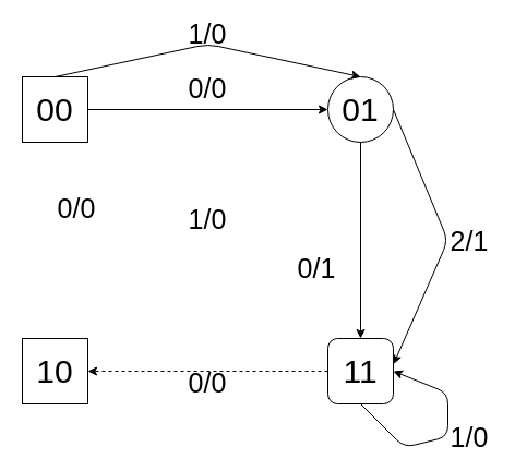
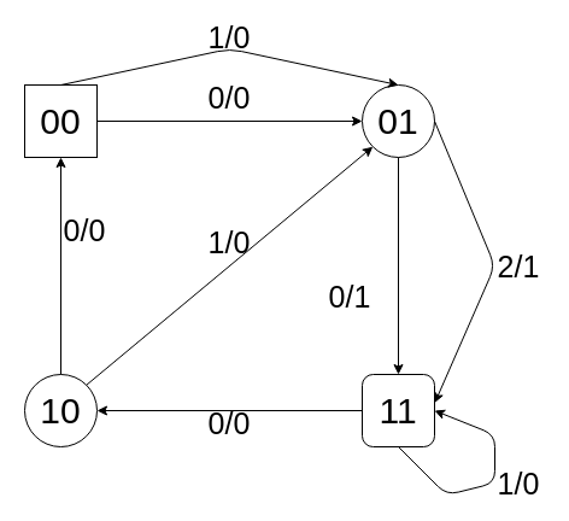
  <mxCell id="0" />
  <mxCell id="1" parent="0" />
  <mxCell id="2" value="&lt;font style=&quot;font-size: 30px&quot;&gt;00&lt;/font&gt;" style="whiteSpace=wrap;html=1;aspect=fixed;rounded=0;" vertex="1" parent="1"><mxGeometry x="20" y="70" width="60" height="60" as="geometry" /></mxCell>
  <mxCell id="3" value="&lt;font style=&quot;font-size: 30px&quot;&gt;01&lt;br&gt;&lt;/font&gt;" style="ellipse;whiteSpace=wrap;html=1;aspect=fixed;" vertex="1" parent="1"><mxGeometry x="300" y="70" width="60" height="60" as="geometry" /></mxCell>
- <mxCell id="4" value="&lt;font style=&quot;font-size: 30px&quot;&gt;10&lt;/font&gt;" style="whiteSpace=wrap;html=1;aspect=fixed;rounded=0;" vertex="1" parent="1"><mxGeometry x="20" y="310" width="60" height="60" as="geometry" /></mxCell>
+ <mxCell id="4" value="&lt;font style=&quot;font-size: 30px&quot;&gt;10&lt;/font&gt;" style="ellipse;whiteSpace=wrap;html=1;aspect=fixed;" vertex="1" parent="1"><mxGeometry x="20" y="310" width="60" height="60" as="geometry" /></mxCell>
  <mxCell id="5" value="&lt;font style=&quot;font-size: 30px&quot;&gt;11&lt;/font&gt;" style="whiteSpace=wrap;html=1;aspect=fixed;rounded=1;" vertex="1" parent="1"><mxGeometry x="300" y="310" width="60" height="60" as="geometry" /></mxCell>
  <mxCell id="6" value="" style="endArrow=classic;html=1;exitX=1;exitY=0.5;exitDx=0;exitDy=0;entryX=0;entryY=0.5;entryDx=0;entryDy=0;" edge="1" parent="1" source="2" target="3"><mxGeometry width="50" height="50" relative="1" as="geometry"><mxPoint x="310" y="250" as="sourcePoint" /><mxPoint x="360" y="200" as="targetPoint" /></mxGeometry></mxCell>
  <mxCell id="7" value="&lt;font style=&quot;font-size: 25px&quot;&gt;0/0&lt;/font&gt;" style="text;html=1;strokeColor=none;fillColor=none;align=center;verticalAlign=middle;whiteSpace=wrap;rounded=0;" vertex="1" parent="1"><mxGeometry x="170" y="70" width="40" height="20" as="geometry" /></mxCell>
  <mxCell id="8" value="" style="endArrow=classic;html=1;exitX=0.5;exitY=0;exitDx=0;exitDy=0;entryX=0.5;entryY=0;entryDx=0;entryDy=0;" edge="1" parent="1" source="2" target="3"><mxGeometry width="50" height="50" relative="1" as="geometry"><mxPoint x="180" y="260" as="sourcePoint" /><mxPoint x="230" y="210" as="targetPoint" /><Array as="points"><mxPoint x="190" y="40" /></Array></mxGeometry></mxCell>
  <mxCell id="9" value="&lt;font style=&quot;font-size: 25px&quot;&gt;1/0&lt;/font&gt;" style="text;html=1;strokeColor=none;fillColor=none;align=center;verticalAlign=middle;whiteSpace=wrap;rounded=0;" vertex="1" parent="1"><mxGeometry x="170" y="20" width="40" height="20" as="geometry" /></mxCell>
  <mxCell id="10" value="" style="endArrow=classic;html=1;exitX=0.5;exitY=1;exitDx=0;exitDy=0;entryX=0.5;entryY=0;entryDx=0;entryDy=0;" edge="1" parent="1" source="3" target="5"><mxGeometry width="50" height="50" relative="1" as="geometry"><mxPoint x="310" y="290" as="sourcePoint" /><mxPoint x="360" y="240" as="targetPoint" /></mxGeometry></mxCell>
  <mxCell id="11" value="&lt;font style=&quot;font-size: 25px&quot;&gt;0/1&lt;/font&gt;" style="text;html=1;strokeColor=none;fillColor=none;align=center;verticalAlign=middle;whiteSpace=wrap;rounded=0;" vertex="1" parent="1"><mxGeometry x="270" y="235" width="40" height="20" as="geometry" /></mxCell>
  <mxCell id="12" value="" style="endArrow=classic;html=1;exitX=1;exitY=0.5;exitDx=0;exitDy=0;entryX=1.003;entryY=0.392;entryDx=0;entryDy=0;entryPerimeter=0;" edge="1" parent="1" source="3" target="5"><mxGeometry width="50" height="50" relative="1" as="geometry"><mxPoint x="380" y="120" as="sourcePoint" /><mxPoint x="430" y="70" as="targetPoint" /><Array as="points"><mxPoint x="410" y="220" /></Array></mxGeometry></mxCell>
  <mxCell id="13" value="&lt;font style=&quot;font-size: 25px&quot;&gt;2/1&lt;/font&gt;" style="text;html=1;strokeColor=none;fillColor=none;align=center;verticalAlign=middle;whiteSpace=wrap;rounded=0;" vertex="1" parent="1"><mxGeometry x="410" y="210" width="40" height="20" as="geometry" /></mxCell>
- <mxCell id="14" value="" style="endArrow=classic;html=1;exitX=0;exitY=0.5;exitDx=0;exitDy=0;entryX=1;entryY=0.5;entryDx=0;entryDy=0;dashed=1;" edge="1" parent="1" source="5" target="4"><mxGeometry width="50" height="50" relative="1" as="geometry"><mxPoint x="180" y="320" as="sourcePoint" /><mxPoint x="230" y="270" as="targetPoint" /></mxGeometry></mxCell>
+ <mxCell id="14" value="" style="endArrow=classic;html=1;exitX=0;exitY=0.5;exitDx=0;exitDy=0;entryX=1;entryY=0.5;entryDx=0;entryDy=0;" edge="1" parent="1" source="5" target="4"><mxGeometry width="50" height="50" relative="1" as="geometry"><mxPoint x="180" y="320" as="sourcePoint" /><mxPoint x="230" y="270" as="targetPoint" /></mxGeometry></mxCell>
  <mxCell id="15" value="&lt;font style=&quot;font-size: 25px&quot;&gt;0/0&lt;/font&gt;" style="text;html=1;strokeColor=none;fillColor=none;align=center;verticalAlign=middle;whiteSpace=wrap;rounded=0;" vertex="1" parent="1"><mxGeometry x="170" y="340" width="40" height="20" as="geometry" /></mxCell>
  <mxCell id="16" value="" style="endArrow=classic;html=1;exitX=0.5;exitY=1;exitDx=0;exitDy=0;entryX=1;entryY=0.5;entryDx=0;entryDy=0;" edge="1" parent="1" source="5" target="5"><mxGeometry width="50" height="50" relative="1" as="geometry"><mxPoint x="440" y="370" as="sourcePoint" /><mxPoint x="490" y="320" as="targetPoint" /><Array as="points"><mxPoint x="370" y="410" /><mxPoint x="410" y="400" /><mxPoint x="410" y="360" /></Array></mxGeometry></mxCell>
  <mxCell id="17" value="&lt;font style=&quot;font-size: 25px&quot;&gt;1/0&lt;/font&gt;" style="text;html=1;strokeColor=none;fillColor=none;align=center;verticalAlign=middle;whiteSpace=wrap;rounded=0;" vertex="1" parent="1"><mxGeometry x="410" y="390" width="40" height="20" as="geometry" /></mxCell>
+ <mxCell id="18" value="" style="endArrow=classic;html=1;exitX=0.5;exitY=0;exitDx=0;exitDy=0;entryX=0.5;entryY=1;entryDx=0;entryDy=0;" edge="1" parent="1" source="4" target="2"><mxGeometry width="50" height="50" relative="1" as="geometry"><mxPoint x="-100" y="370" as="sourcePoint" /><mxPoint x="-50" y="320" as="targetPoint" /></mxGeometry></mxCell>
  <mxCell id="19" value="&lt;font style=&quot;font-size: 25px&quot;&gt;0/0&lt;/font&gt;" style="text;html=1;strokeColor=none;fillColor=none;align=center;verticalAlign=middle;whiteSpace=wrap;rounded=0;" vertex="1" parent="1"><mxGeometry x="50" y="180" width="40" height="20" as="geometry" /></mxCell>
+ <mxCell id="20" value="" style="endArrow=classic;html=1;exitX=1;exitY=0;exitDx=0;exitDy=0;entryX=0;entryY=1;entryDx=0;entryDy=0;" edge="1" parent="1" source="4" target="3"><mxGeometry width="50" height="50" relative="1" as="geometry"><mxPoint x="190" y="290" as="sourcePoint" /><mxPoint x="240" y="240" as="targetPoint" /></mxGeometry></mxCell>
  <mxCell id="21" value="&lt;font style=&quot;font-size: 25px&quot;&gt;1/0&lt;/font&gt;" style="text;html=1;strokeColor=none;fillColor=none;align=center;verticalAlign=middle;whiteSpace=wrap;rounded=0;" vertex="1" parent="1"><mxGeometry x="170" y="190" width="40" height="20" as="geometry" /></mxCell>
